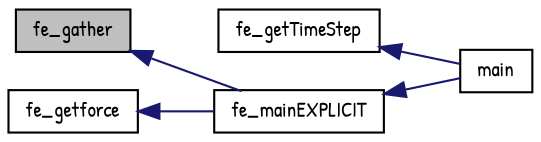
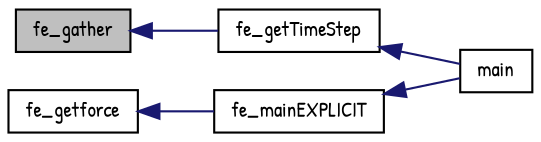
  digraph {
    fontname="Patrick Hand"
    rankdir=LR
    node [color=black fillcolor=white fontname="Patrick Hand" fontsize=10 shape=record style=filled]
    edge [color=midnightblue dir=back fontname="Patrick Hand" fontsize=10 labelfontname=Helvetica labelfontsize=10 style=solid]
    n1 [fillcolor=grey75 fontcolor=black height=0.2 label=fe_gather width=0.4]
    n2 [height=0.2 label=fe_getTimeStep width=0.4]
    n3 [height=0.2 label=fe_getforce width=0.4]
    n4 [height=0.2 label=fe_mainEXPLICIT width=0.4]
    n5 [height=0.2 label=main width=0.4]
-   n1 -> n4
+   n1 -> n2
    n2 -> n5
    n3 -> n4
    n4 -> n5
  }
